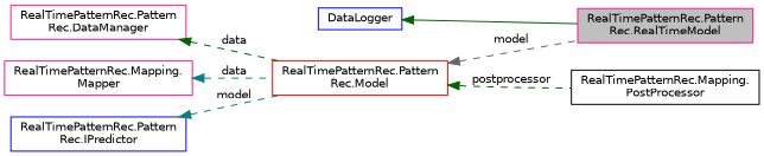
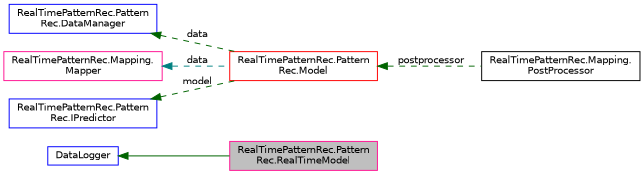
  digraph {
    rankdir=LR
    node [color=blue fillcolor=white fontname=Helvetica fontsize=10 shape=record style=filled]
    edge [color=darkgreen dir=back fontname=Helvetica fontsize=10 labelfontname=Helvetica labelfontsize=10 style=dashed]
    n1 [color=deeppink fillcolor=grey75 fontcolor=black height=0.2 label="RealTimePatternRec.Pattern\lRec.RealTimeModel" width=0.4]
    n2 [height=0.2 label=DataLogger width=0.4]
    n3 [color=red height=0.2 label="RealTimePatternRec.Pattern\lRec.Model" width=0.4]
    n4 [color=black height=0.2 label="RealTimePatternRec.Mapping.\lPostProcessor" width=0.4]
-   n5 [color=deeppink height=0.2 label="RealTimePatternRec.Pattern\lRec.DataManager" width=0.4]
+   n5 [height=0.2 label="RealTimePatternRec.Pattern\lRec.DataManager" width=0.4]
    n6 [color=deeppink height=0.2 label="RealTimePatternRec.Mapping.\lMapper" width=0.4]
    n7 [height=0.2 label="RealTimePatternRec.Pattern\lRec.IPredictor" width=0.4]
    n2 -> n1 [style=solid]
-   n3 -> n1 [color=gray40 label=" model"]
    n3 -> n4 [label=" postprocessor"]
    n5 -> n3 [label=" data"]
    n6 -> n3 [color=teal label=" data"]
-   n7 -> n3 [color=teal label=" model"]
+   n7 -> n3 [label=" model"]
  }
